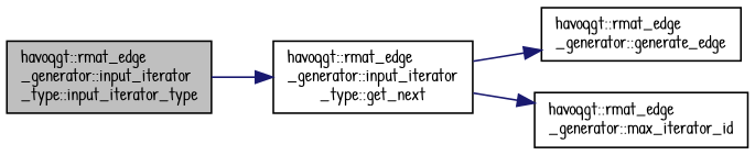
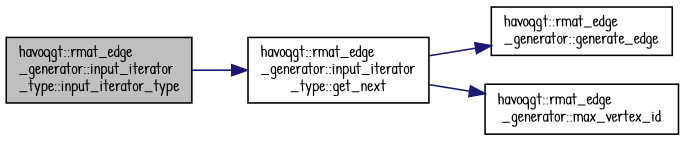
  digraph {
    rankdir=LR
    fontname="Patrick Hand"
    node [color=black fillcolor=white fontname="Patrick Hand" fontsize=10 shape=record style=filled]
    edge [color=midnightblue fontname="Patrick Hand" fontsize=10 labelfontname=Helvetica labelfontsize=10 style=solid]
    n1 [fillcolor=grey75 fontcolor=black height=0.2 label="havoqgt::rmat_edge\l_generator::input_iterator\l_type::input_iterator_type" width=0.4]
    n2 [height=0.2 label="havoqgt::rmat_edge\l_generator::input_iterator\l_type::get_next" width=0.4]
    n3 [height=0.2 label="havoqgt::rmat_edge\l_generator::generate_edge" width=0.4]
-   n4 [height=0.2 label="havoqgt::rmat_edge\l_generator::max_iterator_id" width=0.4]
+   n4 [height=0.2 label="havoqgt::rmat_edge\l_generator::max_vertex_id" width=0.4]
    n1 -> n2
    n2 -> n3
    n2 -> n4
  }
